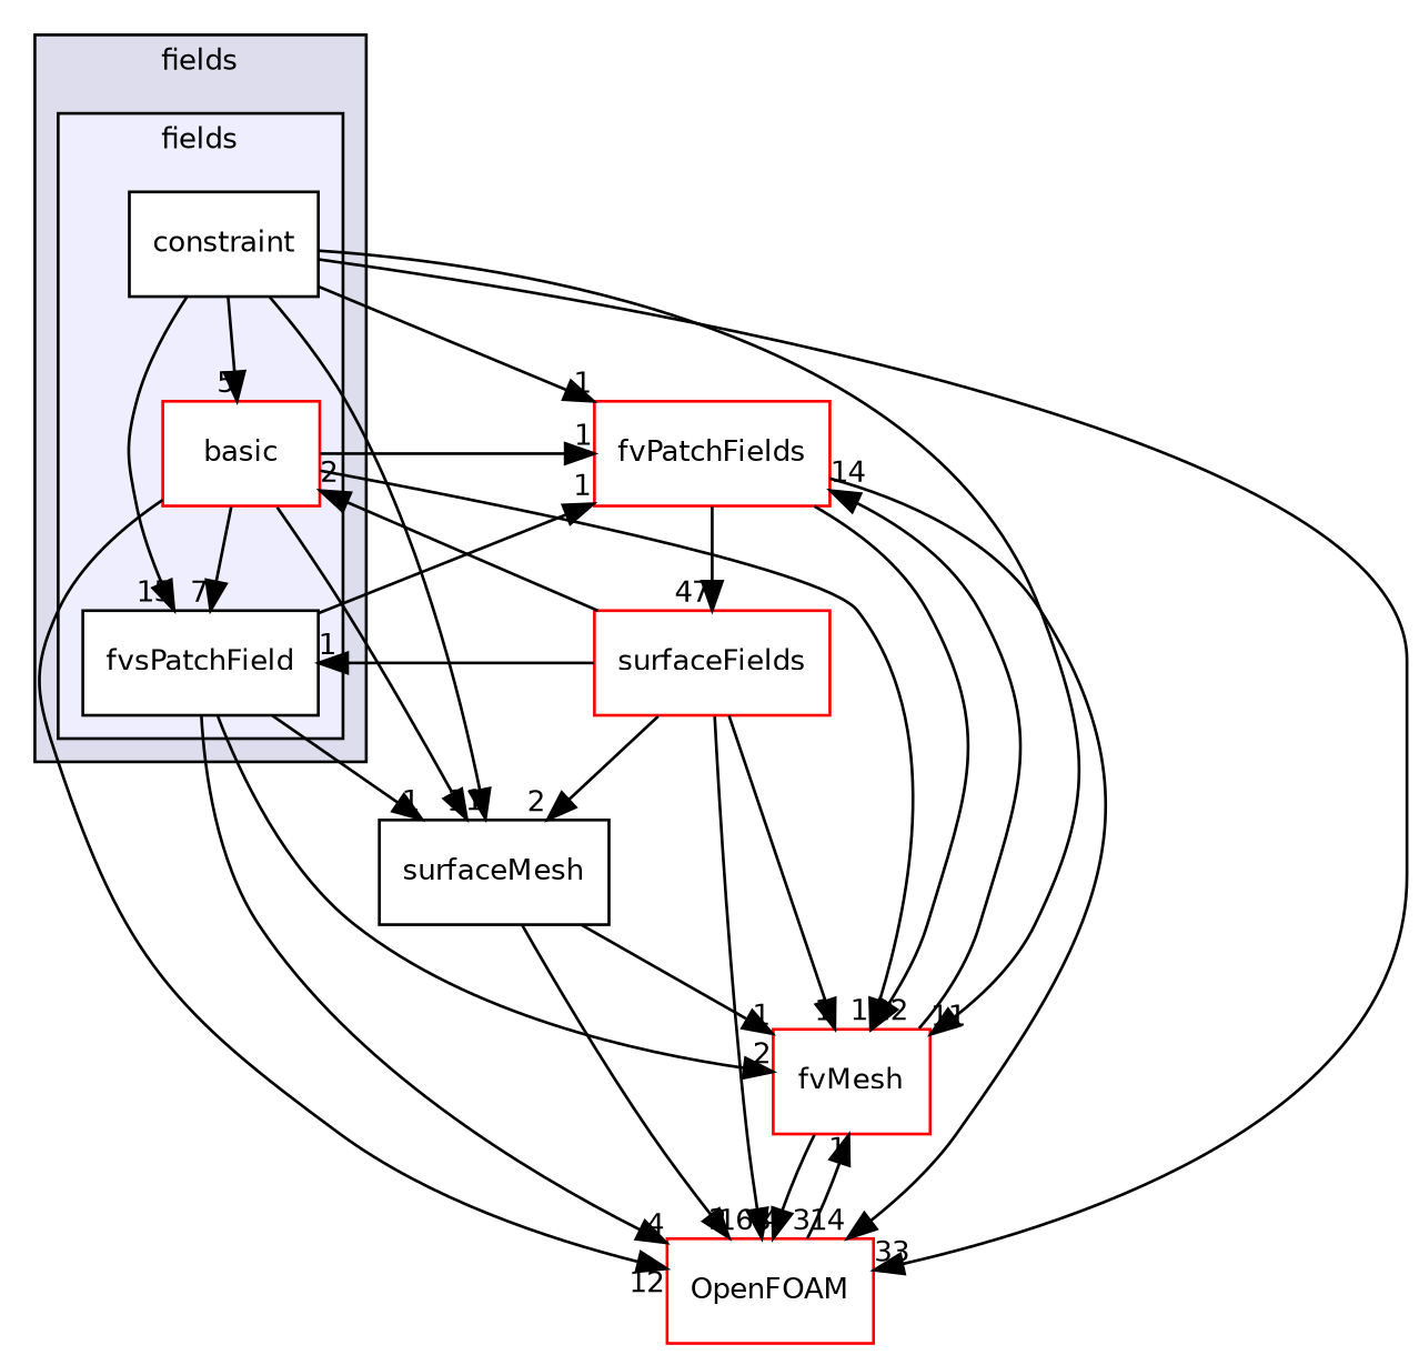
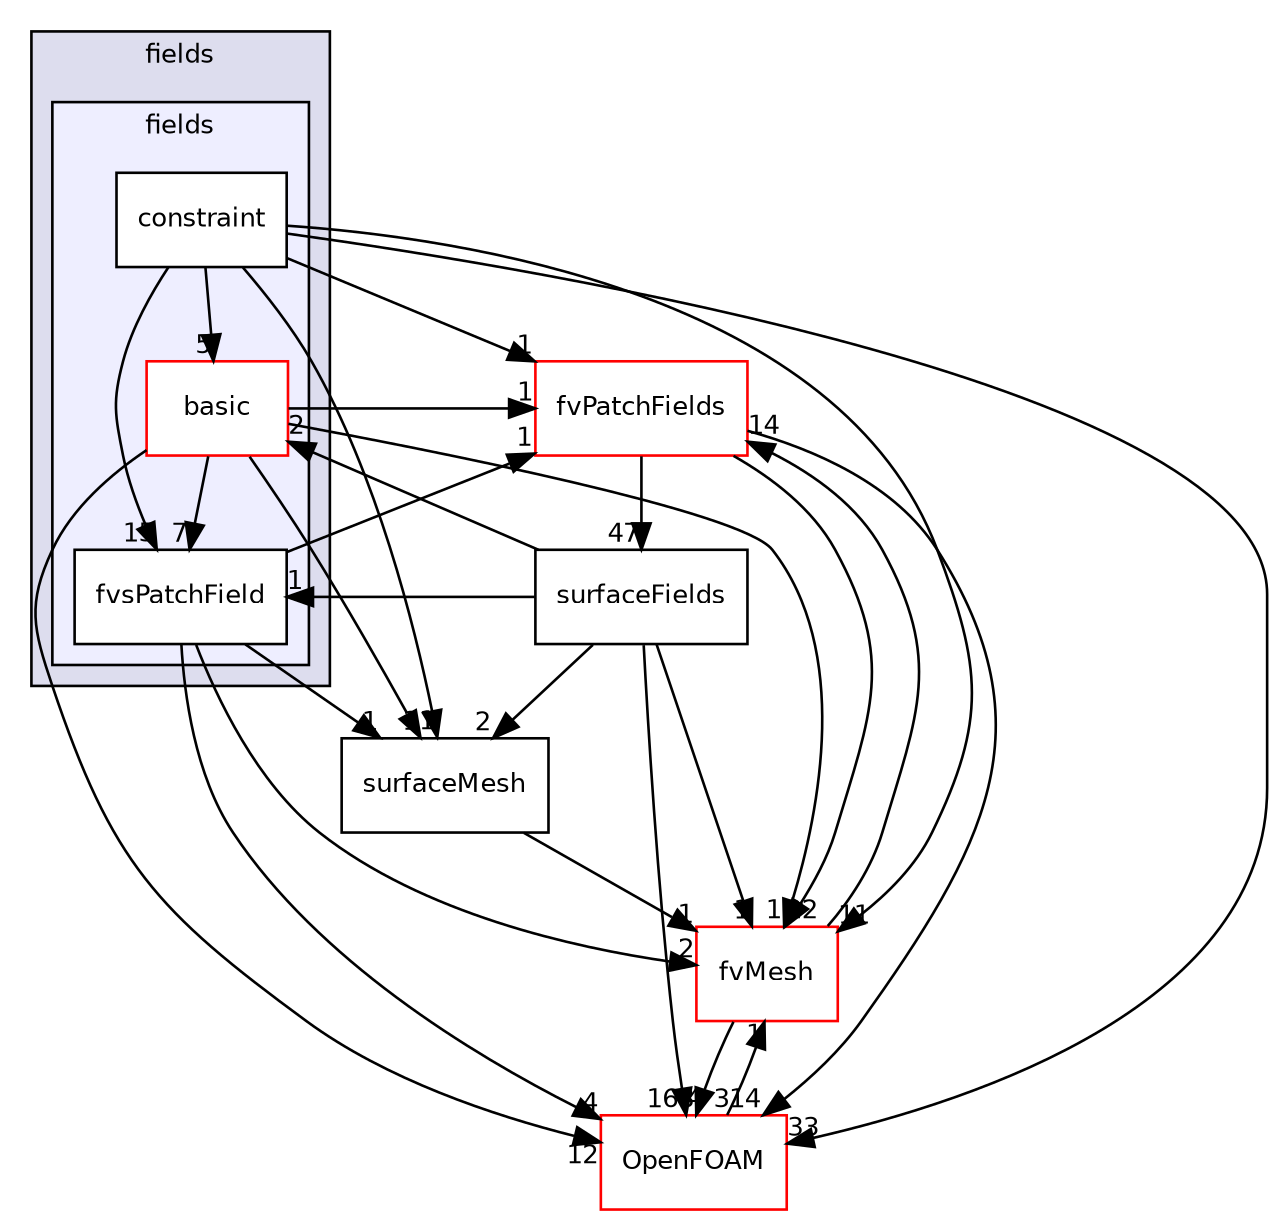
  digraph {
    compound=true
    node [color=red fontname=Helvetica fontsize=10 shape=box]
    edge [headlabel=1 labeldistance=1.5 labelfontname=Helvetica labelfontsize=10]
    n1 [fillcolor=white label=basic style=filled]
    n2 [color=black fillcolor=white label=constraint style=filled]
    n3 [color=black fillcolor=white label=fvsPatchField style=filled]
    n4 [label=fvPatchFields]
    n5 [label=fvMesh]
    n6 [label=OpenFOAM]
    n7 [label=surfaceMesh color=""]
-   n8 [label=surfaceFields]
+   n8 [label=surfaceFields color=""]
    subgraph cluster_1 {
      bgcolor="#ddddee"
      fontname=Helvetica
      fontsize=10
      label=fields
      pencolor=black
      subgraph cluster_2 {
        bgcolor="#eeeeff"
        fontname=Helvetica
        fontsize=10
        label=fields
        pencolor=black
        n1
        n2
        n3
      }
    }
    n1 -> n3 [headlabel=7]
    n1 -> n4
    n1 -> n5
    n1 -> n6 [headlabel=12]
    n1 -> n7
    n2 -> n1 [headlabel=5]
    n2 -> n3 [headlabel=15]
    n2 -> n4
    n2 -> n5 [headlabel=11]
    n2 -> n6 [headlabel=33]
    n2 -> n7
    n3 -> n4
    n3 -> n5 [headlabel=2]
    n3 -> n6 [headlabel=4]
    n3 -> n7
    n4 -> n5 [headlabel=22]
    n4 -> n6 [headlabel=314]
    n4 -> n8 [headlabel=47]
    n5 -> n4 [headlabel=14]
    n5 -> n6 [headlabel=168]
    n6 -> n5
    n7 -> n5
-   n7 -> n6 [headlabel=2]
    n8 -> n1 [headlabel=2]
    n8 -> n3
    n8 -> n5
    n8 -> n6 [headlabel=4]
    n8 -> n7 [headlabel=2]
  }
